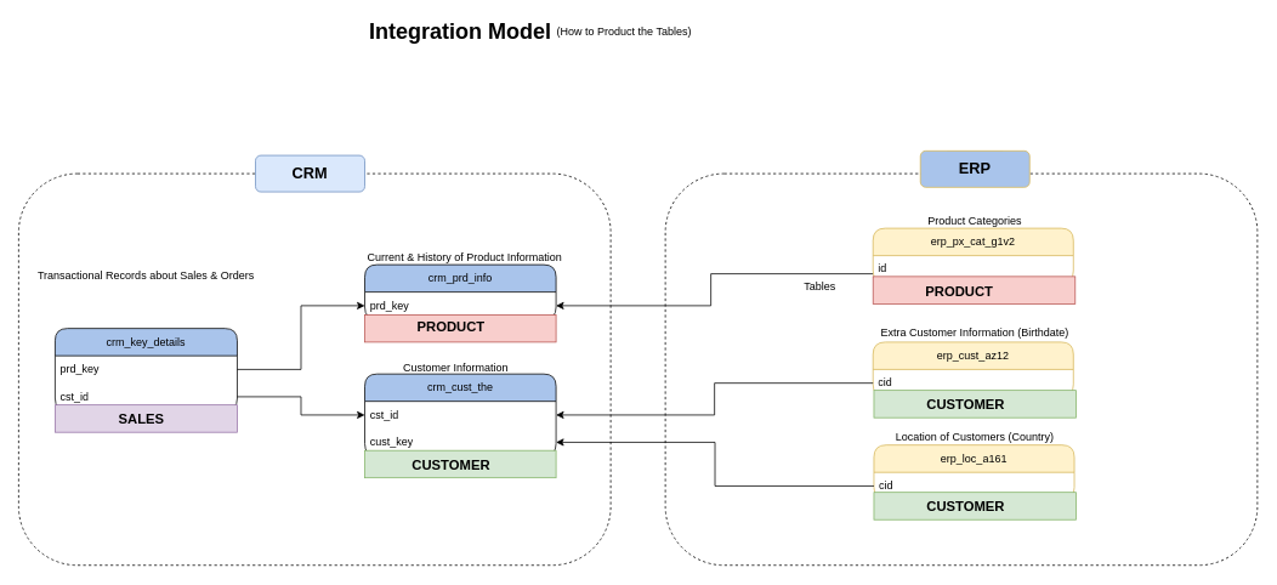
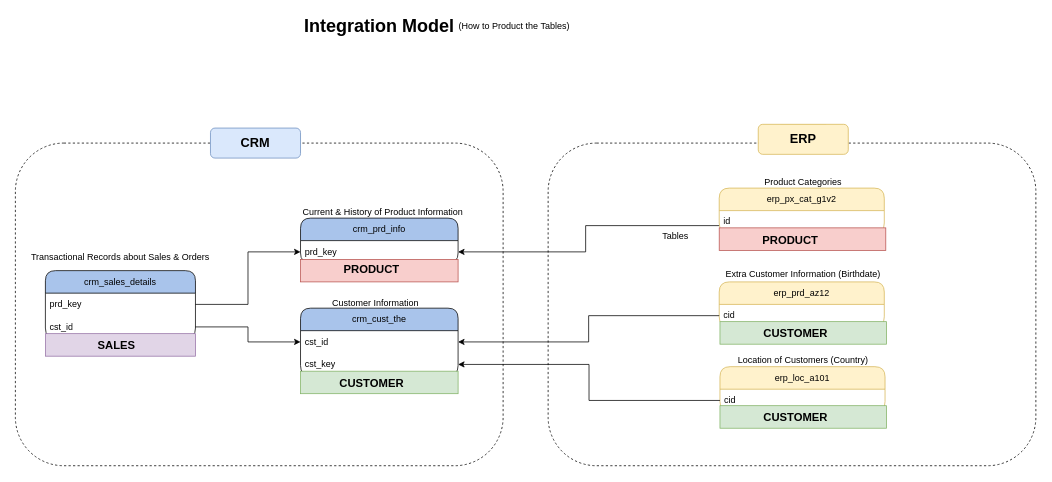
  <mxCell id="0" />
  <mxCell id="1" parent="0" />
  <mxCell id="2" value="" style="rounded=1;whiteSpace=wrap;html=1;fillColor=none;dashed=1;" vertex="1" parent="1"><mxGeometry x="730" y="190" width="650" height="430" as="geometry" /></mxCell>
  <mxCell id="3" value="" style="rounded=1;whiteSpace=wrap;html=1;fillColor=none;dashed=1;" vertex="1" parent="1"><mxGeometry x="20" y="190" width="650" height="430" as="geometry" /></mxCell>
  <mxCell id="4" value="&lt;b&gt;&lt;font style=&quot;font-size: 24px;&quot;&gt;Integration Model&lt;/font&gt;&lt;/b&gt;" style="text;html=1;align=center;verticalAlign=middle;whiteSpace=wrap;rounded=0;" vertex="1" parent="1"><mxGeometry x="360" y="20" width="290" height="30" as="geometry" /></mxCell>
  <mxCell id="5" value="(How to Product the Tables)" style="text;html=1;align=center;verticalAlign=middle;whiteSpace=wrap;rounded=0;" vertex="1" parent="1"><mxGeometry x="550" y="20" width="270" height="30" as="geometry" /></mxCell>
- <mxCell id="6" value="crm_key_details" style="swimlane;fontStyle=0;childLayout=stackLayout;horizontal=1;startSize=30;horizontalStack=0;resizeParent=1;resizeParentMax=0;resizeLast=0;collapsible=1;marginBottom=0;whiteSpace=wrap;html=1;rounded=1;fillColor=#A9C4EB;" vertex="1" parent="1"><mxGeometry x="60" y="360" width="200" height="90" as="geometry" /></mxCell>
+ <mxCell id="6" value="crm_sales_details" style="swimlane;fontStyle=0;childLayout=stackLayout;horizontal=1;startSize=30;horizontalStack=0;resizeParent=1;resizeParentMax=0;resizeLast=0;collapsible=1;marginBottom=0;whiteSpace=wrap;html=1;rounded=1;fillColor=#A9C4EB;" vertex="1" parent="1"><mxGeometry x="60" y="360" width="200" height="90" as="geometry" /></mxCell>
  <mxCell id="7" value="prd_key" style="text;strokeColor=none;fillColor=none;align=left;verticalAlign=middle;spacingLeft=4;spacingRight=4;overflow=hidden;points=[[0,0.5],[1,0.5]];portConstraint=eastwest;rotatable=0;whiteSpace=wrap;html=1;" vertex="1" parent="6"><mxGeometry y="30" width="200" height="30" as="geometry" /></mxCell>
  <mxCell id="8" value="cst_id" style="text;strokeColor=none;fillColor=none;align=left;verticalAlign=middle;spacingLeft=4;spacingRight=4;overflow=hidden;points=[[0,0.5],[1,0.5]];portConstraint=eastwest;rotatable=0;whiteSpace=wrap;html=1;strokeWidth=1;" vertex="1" parent="6"><mxGeometry y="60" width="200" height="30" as="geometry" /></mxCell>
  <mxCell id="9" value="crm_prd_info" style="swimlane;fontStyle=0;childLayout=stackLayout;horizontal=1;startSize=30;horizontalStack=0;resizeParent=1;resizeParentMax=0;resizeLast=0;collapsible=1;marginBottom=0;whiteSpace=wrap;html=1;rounded=1;fillColor=#A9C4EB;" vertex="1" parent="1"><mxGeometry x="400" y="290" width="210" height="60" as="geometry" /></mxCell>
  <mxCell id="10" value="prd_key" style="text;strokeColor=none;fillColor=none;align=left;verticalAlign=middle;spacingLeft=4;spacingRight=4;overflow=hidden;points=[[0,0.5],[1,0.5]];portConstraint=eastwest;rotatable=0;whiteSpace=wrap;html=1;" vertex="1" parent="9"><mxGeometry y="30" width="210" height="30" as="geometry" /></mxCell>
  <mxCell id="11" value="crm_cust_the" style="swimlane;fontStyle=0;childLayout=stackLayout;horizontal=1;startSize=30;horizontalStack=0;resizeParent=1;resizeParentMax=0;resizeLast=0;collapsible=1;marginBottom=0;whiteSpace=wrap;html=1;rounded=1;fillColor=#A9C4EB;" vertex="1" parent="1"><mxGeometry x="400" y="410" width="210" height="90" as="geometry" /></mxCell>
  <mxCell id="12" value="cst_id" style="text;strokeColor=none;fillColor=none;align=left;verticalAlign=middle;spacingLeft=4;spacingRight=4;overflow=hidden;points=[[0,0.5],[1,0.5]];portConstraint=eastwest;rotatable=0;whiteSpace=wrap;html=1;" vertex="1" parent="11"><mxGeometry y="30" width="210" height="30" as="geometry" /></mxCell>
- <mxCell id="13" value="cust_key" style="text;strokeColor=none;fillColor=none;align=left;verticalAlign=middle;spacingLeft=4;spacingRight=4;overflow=hidden;points=[[0,0.5],[1,0.5]];portConstraint=eastwest;rotatable=0;whiteSpace=wrap;html=1;" vertex="1" parent="11"><mxGeometry y="60" width="210" height="30" as="geometry" /></mxCell>
+ <mxCell id="13" value="cst_key" style="text;strokeColor=none;fillColor=none;align=left;verticalAlign=middle;spacingLeft=4;spacingRight=4;overflow=hidden;points=[[0,0.5],[1,0.5]];portConstraint=eastwest;rotatable=0;whiteSpace=wrap;html=1;" vertex="1" parent="11"><mxGeometry y="60" width="210" height="30" as="geometry" /></mxCell>
  <mxCell id="14" style="edgeStyle=orthogonalEdgeStyle;rounded=0;orthogonalLoop=1;jettySize=auto;html=1;entryX=0;entryY=0.5;entryDx=0;entryDy=0;" edge="1" parent="1" source="7" target="10"><mxGeometry relative="1" as="geometry" /></mxCell>
  <mxCell id="15" style="edgeStyle=orthogonalEdgeStyle;rounded=0;orthogonalLoop=1;jettySize=auto;html=1;entryX=0;entryY=0.5;entryDx=0;entryDy=0;" edge="1" parent="1" source="8" target="12"><mxGeometry relative="1" as="geometry" /></mxCell>
  <mxCell id="16" style="edgeStyle=orthogonalEdgeStyle;rounded=0;orthogonalLoop=1;jettySize=auto;html=1;entryX=1;entryY=0.5;entryDx=0;entryDy=0;" edge="1" parent="1" source="17" target="10"><mxGeometry relative="1" as="geometry"><Array as="points"><mxPoint x="780" y="300" /><mxPoint x="780" y="335" /></Array></mxGeometry></mxCell>
  <mxCell id="17" value="erp_px_cat_g1v2" style="swimlane;fontStyle=0;childLayout=stackLayout;horizontal=1;startSize=30;horizontalStack=0;resizeParent=1;resizeParentMax=0;resizeLast=0;collapsible=1;marginBottom=0;whiteSpace=wrap;html=1;rounded=1;fillColor=#fff2cc;strokeColor=#d6b656;" vertex="1" parent="1"><mxGeometry x="958" y="250" width="220" height="60" as="geometry" /></mxCell>
  <mxCell id="18" value="id" style="text;strokeColor=none;fillColor=none;align=left;verticalAlign=middle;spacingLeft=4;spacingRight=4;overflow=hidden;points=[[0,0.5],[1,0.5]];portConstraint=eastwest;rotatable=0;whiteSpace=wrap;html=1;" vertex="1" parent="17"><mxGeometry y="30" width="220" height="30" as="geometry" /></mxCell>
- <mxCell id="19" value="erp_cust_az12" style="swimlane;fontStyle=0;childLayout=stackLayout;horizontal=1;startSize=30;horizontalStack=0;resizeParent=1;resizeParentMax=0;resizeLast=0;collapsible=1;marginBottom=0;whiteSpace=wrap;html=1;rounded=1;fillColor=#fff2cc;strokeColor=#d6b656;" vertex="1" parent="1"><mxGeometry x="958" y="375" width="220" height="60" as="geometry" /></mxCell>
+ <mxCell id="19" value="erp_prd_az12" style="swimlane;fontStyle=0;childLayout=stackLayout;horizontal=1;startSize=30;horizontalStack=0;resizeParent=1;resizeParentMax=0;resizeLast=0;collapsible=1;marginBottom=0;whiteSpace=wrap;html=1;rounded=1;fillColor=#fff2cc;strokeColor=#d6b656;" vertex="1" parent="1"><mxGeometry x="958" y="375" width="220" height="60" as="geometry" /></mxCell>
  <mxCell id="20" value="cid" style="text;strokeColor=none;fillColor=none;align=left;verticalAlign=middle;spacingLeft=4;spacingRight=4;overflow=hidden;points=[[0,0.5],[1,0.5]];portConstraint=eastwest;rotatable=0;whiteSpace=wrap;html=1;" vertex="1" parent="19"><mxGeometry y="30" width="220" height="30" as="geometry" /></mxCell>
- <mxCell id="21" value="erp_loc_a161" style="swimlane;fontStyle=0;childLayout=stackLayout;horizontal=1;startSize=30;horizontalStack=0;resizeParent=1;resizeParentMax=0;resizeLast=0;collapsible=1;marginBottom=0;whiteSpace=wrap;html=1;rounded=1;fillColor=#fff2cc;strokeColor=#d6b656;" vertex="1" parent="1"><mxGeometry x="959" y="488" width="220" height="60" as="geometry" /></mxCell>
+ <mxCell id="21" value="erp_loc_a101" style="swimlane;fontStyle=0;childLayout=stackLayout;horizontal=1;startSize=30;horizontalStack=0;resizeParent=1;resizeParentMax=0;resizeLast=0;collapsible=1;marginBottom=0;whiteSpace=wrap;html=1;rounded=1;fillColor=#fff2cc;strokeColor=#d6b656;" vertex="1" parent="1"><mxGeometry x="959" y="488" width="220" height="60" as="geometry" /></mxCell>
  <mxCell id="22" value="cid" style="text;strokeColor=none;fillColor=none;align=left;verticalAlign=middle;spacingLeft=4;spacingRight=4;overflow=hidden;points=[[0,0.5],[1,0.5]];portConstraint=eastwest;rotatable=0;whiteSpace=wrap;html=1;" vertex="1" parent="21"><mxGeometry y="30" width="220" height="30" as="geometry" /></mxCell>
- <mxCell id="23" value="Transactional Records about Sales &amp;amp; Orders" style="text;html=1;align=center;verticalAlign=middle;whiteSpace=wrap;rounded=0;" vertex="1" parent="1"><mxGeometry x="40" y="287" width="240" height="30" as="geometry" /></mxCell>
+ <mxCell id="23" value="Transactional Records about Sales &amp;amp; Orders" style="text;html=1;align=center;verticalAlign=middle;whiteSpace=wrap;rounded=0;" vertex="1" parent="1"><mxGeometry x="40" y="327" width="240" height="30" as="geometry" /></mxCell>
  <mxCell id="24" value="Current &amp;amp; History of Product Information" style="text;html=1;align=center;verticalAlign=middle;whiteSpace=wrap;rounded=0;" vertex="1" parent="1"><mxGeometry x="390" y="267" width="240" height="30" as="geometry" /></mxCell>
  <mxCell id="25" value="Customer Information" style="text;html=1;align=center;verticalAlign=middle;whiteSpace=wrap;rounded=0;" vertex="1" parent="1"><mxGeometry x="380" y="388" width="240" height="30" as="geometry" /></mxCell>
  <mxCell id="26" value="" style="rounded=1;whiteSpace=wrap;html=1;fillColor=#dae8fc;strokeColor=#6c8ebf;" vertex="1" parent="1"><mxGeometry x="280" y="170" width="120" height="40" as="geometry" /></mxCell>
  <mxCell id="27" value="&lt;b&gt;&lt;font style=&quot;font-size: 17px;&quot;&gt;CRM&lt;/font&gt;&lt;/b&gt;" style="text;html=1;align=center;verticalAlign=middle;whiteSpace=wrap;rounded=0;" vertex="1" parent="1"><mxGeometry x="310" y="176" width="60" height="30" as="geometry" /></mxCell>
  <mxCell id="28" value="Product Categories" style="text;html=1;align=center;verticalAlign=middle;whiteSpace=wrap;rounded=0;" vertex="1" parent="1"><mxGeometry x="950" y="228" width="240" height="30" as="geometry" /></mxCell>
  <mxCell id="29" value="Extra Customer Information (Birthdate)" style="text;html=1;align=center;verticalAlign=middle;whiteSpace=wrap;rounded=0;" vertex="1" parent="1"><mxGeometry x="950" y="350" width="240" height="30" as="geometry" /></mxCell>
  <mxCell id="30" value="Location of Customers (Country)" style="text;html=1;align=center;verticalAlign=middle;whiteSpace=wrap;rounded=0;" vertex="1" parent="1"><mxGeometry x="950" y="465" width="240" height="30" as="geometry" /></mxCell>
  <mxCell id="31" value="&lt;b&gt;&lt;font style=&quot;font-size: 17px;&quot;&gt;CRM&lt;/font&gt;&lt;/b&gt;" style="text;html=1;align=center;verticalAlign=middle;whiteSpace=wrap;rounded=0;fillColor=#fff2cc;strokeColor=#d6b656;" vertex="1" parent="1"><mxGeometry x="1040" y="166" width="60" height="30" as="geometry" /></mxCell>
- <mxCell id="32" value="&lt;b&gt;&lt;font style=&quot;font-size: 17px;&quot;&gt;ERP&lt;/font&gt;&lt;/b&gt;" style="rounded=1;whiteSpace=wrap;html=1;fillColor=#a9c4eb;strokeColor=#d6b656;" vertex="1" parent="1"><mxGeometry x="1010" y="165" width="120" height="40" as="geometry" /></mxCell>
+ <mxCell id="32" value="&lt;b&gt;&lt;font style=&quot;font-size: 17px;&quot;&gt;ERP&lt;/font&gt;&lt;/b&gt;" style="rounded=1;whiteSpace=wrap;html=1;fillColor=#fff2cc;strokeColor=#d6b656;" vertex="1" parent="1"><mxGeometry x="1010" y="165" width="120" height="40" as="geometry" /></mxCell>
  <mxCell id="33" style="edgeStyle=orthogonalEdgeStyle;rounded=0;orthogonalLoop=1;jettySize=auto;html=1;entryX=1;entryY=0.5;entryDx=0;entryDy=0;" edge="1" parent="1" source="20" target="12"><mxGeometry relative="1" as="geometry" /></mxCell>
  <mxCell id="34" style="edgeStyle=orthogonalEdgeStyle;rounded=0;orthogonalLoop=1;jettySize=auto;html=1;entryX=1;entryY=0.5;entryDx=0;entryDy=0;" edge="1" parent="1" source="22" target="13"><mxGeometry relative="1" as="geometry" /></mxCell>
  <mxCell id="35" value="" style="rounded=0;whiteSpace=wrap;html=1;fillColor=#e1d5e7;strokeColor=#9673a6;" vertex="1" parent="1"><mxGeometry x="60" y="444" width="200" height="30" as="geometry" /></mxCell>
  <mxCell id="36" value="&lt;b&gt;&lt;font style=&quot;font-size: 15px;&quot;&gt;SALES&lt;/font&gt;&lt;/b&gt;" style="text;html=1;align=center;verticalAlign=middle;whiteSpace=wrap;rounded=0;" vertex="1" parent="1"><mxGeometry x="105" y="444" width="100" height="30" as="geometry" /></mxCell>
  <mxCell id="37" value="" style="rounded=0;whiteSpace=wrap;html=1;fillColor=#f8cecc;strokeColor=#b85450;" vertex="1" parent="1"><mxGeometry x="400" y="345" width="210" height="30" as="geometry" /></mxCell>
  <mxCell id="38" value="&lt;b&gt;&lt;font style=&quot;font-size: 15px;&quot;&gt;PRODUCT&lt;/font&gt;&lt;/b&gt;" style="text;html=1;align=center;verticalAlign=middle;whiteSpace=wrap;rounded=0;" vertex="1" parent="1"><mxGeometry x="445" y="343" width="100" height="30" as="geometry" /></mxCell>
  <mxCell id="39" value="" style="rounded=0;whiteSpace=wrap;html=1;fillColor=#d5e8d4;strokeColor=#82b366;" vertex="1" parent="1"><mxGeometry x="400" y="494" width="210" height="30" as="geometry" /></mxCell>
  <mxCell id="40" value="&lt;b&gt;&lt;font style=&quot;font-size: 15px;&quot;&gt;CUSTOMER&lt;/font&gt;&lt;/b&gt;" style="text;html=1;align=center;verticalAlign=middle;whiteSpace=wrap;rounded=0;" vertex="1" parent="1"><mxGeometry x="445" y="494" width="100" height="30" as="geometry" /></mxCell>
  <mxCell id="41" value="" style="rounded=0;whiteSpace=wrap;html=1;fillColor=#f8cecc;strokeColor=#b85450;" vertex="1" parent="1"><mxGeometry x="958" y="303" width="222" height="30" as="geometry" /></mxCell>
  <mxCell id="42" value="&lt;b&gt;&lt;font style=&quot;font-size: 15px;&quot;&gt;PRODUCT&lt;/font&gt;&lt;/b&gt;" style="text;html=1;align=center;verticalAlign=middle;whiteSpace=wrap;rounded=0;" vertex="1" parent="1"><mxGeometry x="1003" y="304" width="100" height="30" as="geometry" /></mxCell>
  <mxCell id="43" value="" style="rounded=0;whiteSpace=wrap;html=1;fillColor=#d5e8d4;strokeColor=#82b366;" vertex="1" parent="1"><mxGeometry x="959" y="428" width="222" height="30" as="geometry" /></mxCell>
  <mxCell id="44" value="&lt;b&gt;&lt;font style=&quot;font-size: 15px;&quot;&gt;CUSTOMER&lt;/font&gt;&lt;/b&gt;" style="text;html=1;align=center;verticalAlign=middle;whiteSpace=wrap;rounded=0;" vertex="1" parent="1"><mxGeometry x="1010" y="428" width="100" height="30" as="geometry" /></mxCell>
  <mxCell id="45" value="Tables" style="text;html=1;align=center;verticalAlign=middle;whiteSpace=wrap;rounded=0;" vertex="1" parent="1"><mxGeometry x="870" y="300" width="60" height="30" as="geometry" /></mxCell>
  <mxCell id="46" value="&lt;b&gt;&lt;font style=&quot;font-size: 15px;&quot;&gt;CUSTOMER&lt;/font&gt;&lt;/b&gt;" style="text;html=1;align=center;verticalAlign=middle;whiteSpace=wrap;rounded=0;" vertex="1" parent="1"><mxGeometry x="1010" y="540" width="100" height="30" as="geometry" /></mxCell>
  <mxCell id="47" value="" style="rounded=0;whiteSpace=wrap;html=1;fillColor=#d5e8d4;strokeColor=#82b366;" vertex="1" parent="1"><mxGeometry x="959" y="540" width="222" height="30" as="geometry" /></mxCell>
  <mxCell id="48" value="&lt;b&gt;&lt;font style=&quot;font-size: 15px;&quot;&gt;CUSTOMER&lt;/font&gt;&lt;/b&gt;" style="text;html=1;align=center;verticalAlign=middle;whiteSpace=wrap;rounded=0;" vertex="1" parent="1"><mxGeometry x="1010" y="540" width="100" height="30" as="geometry" /></mxCell>
